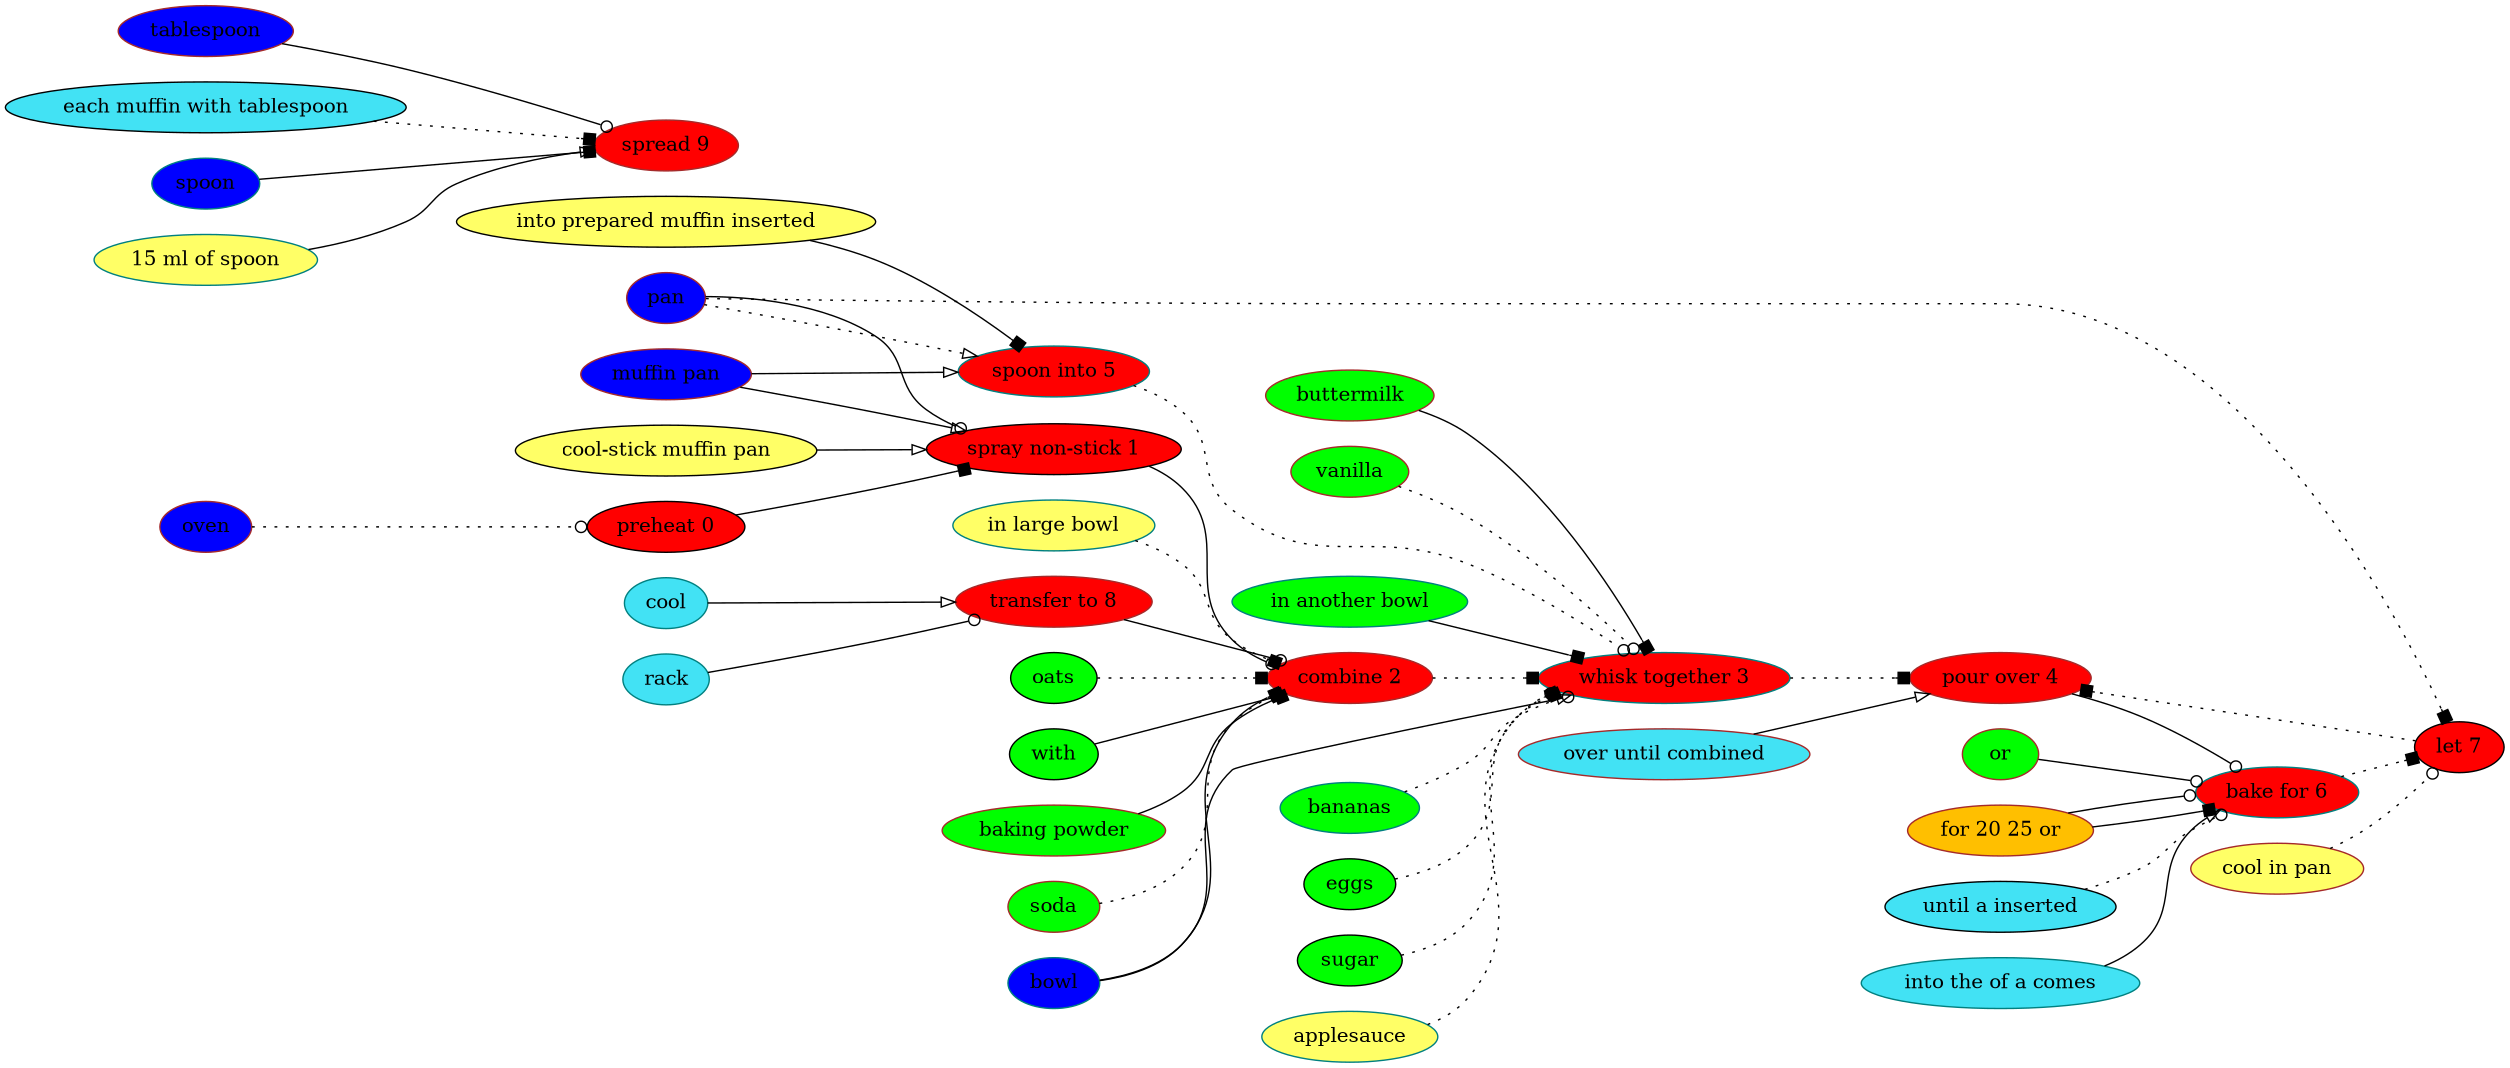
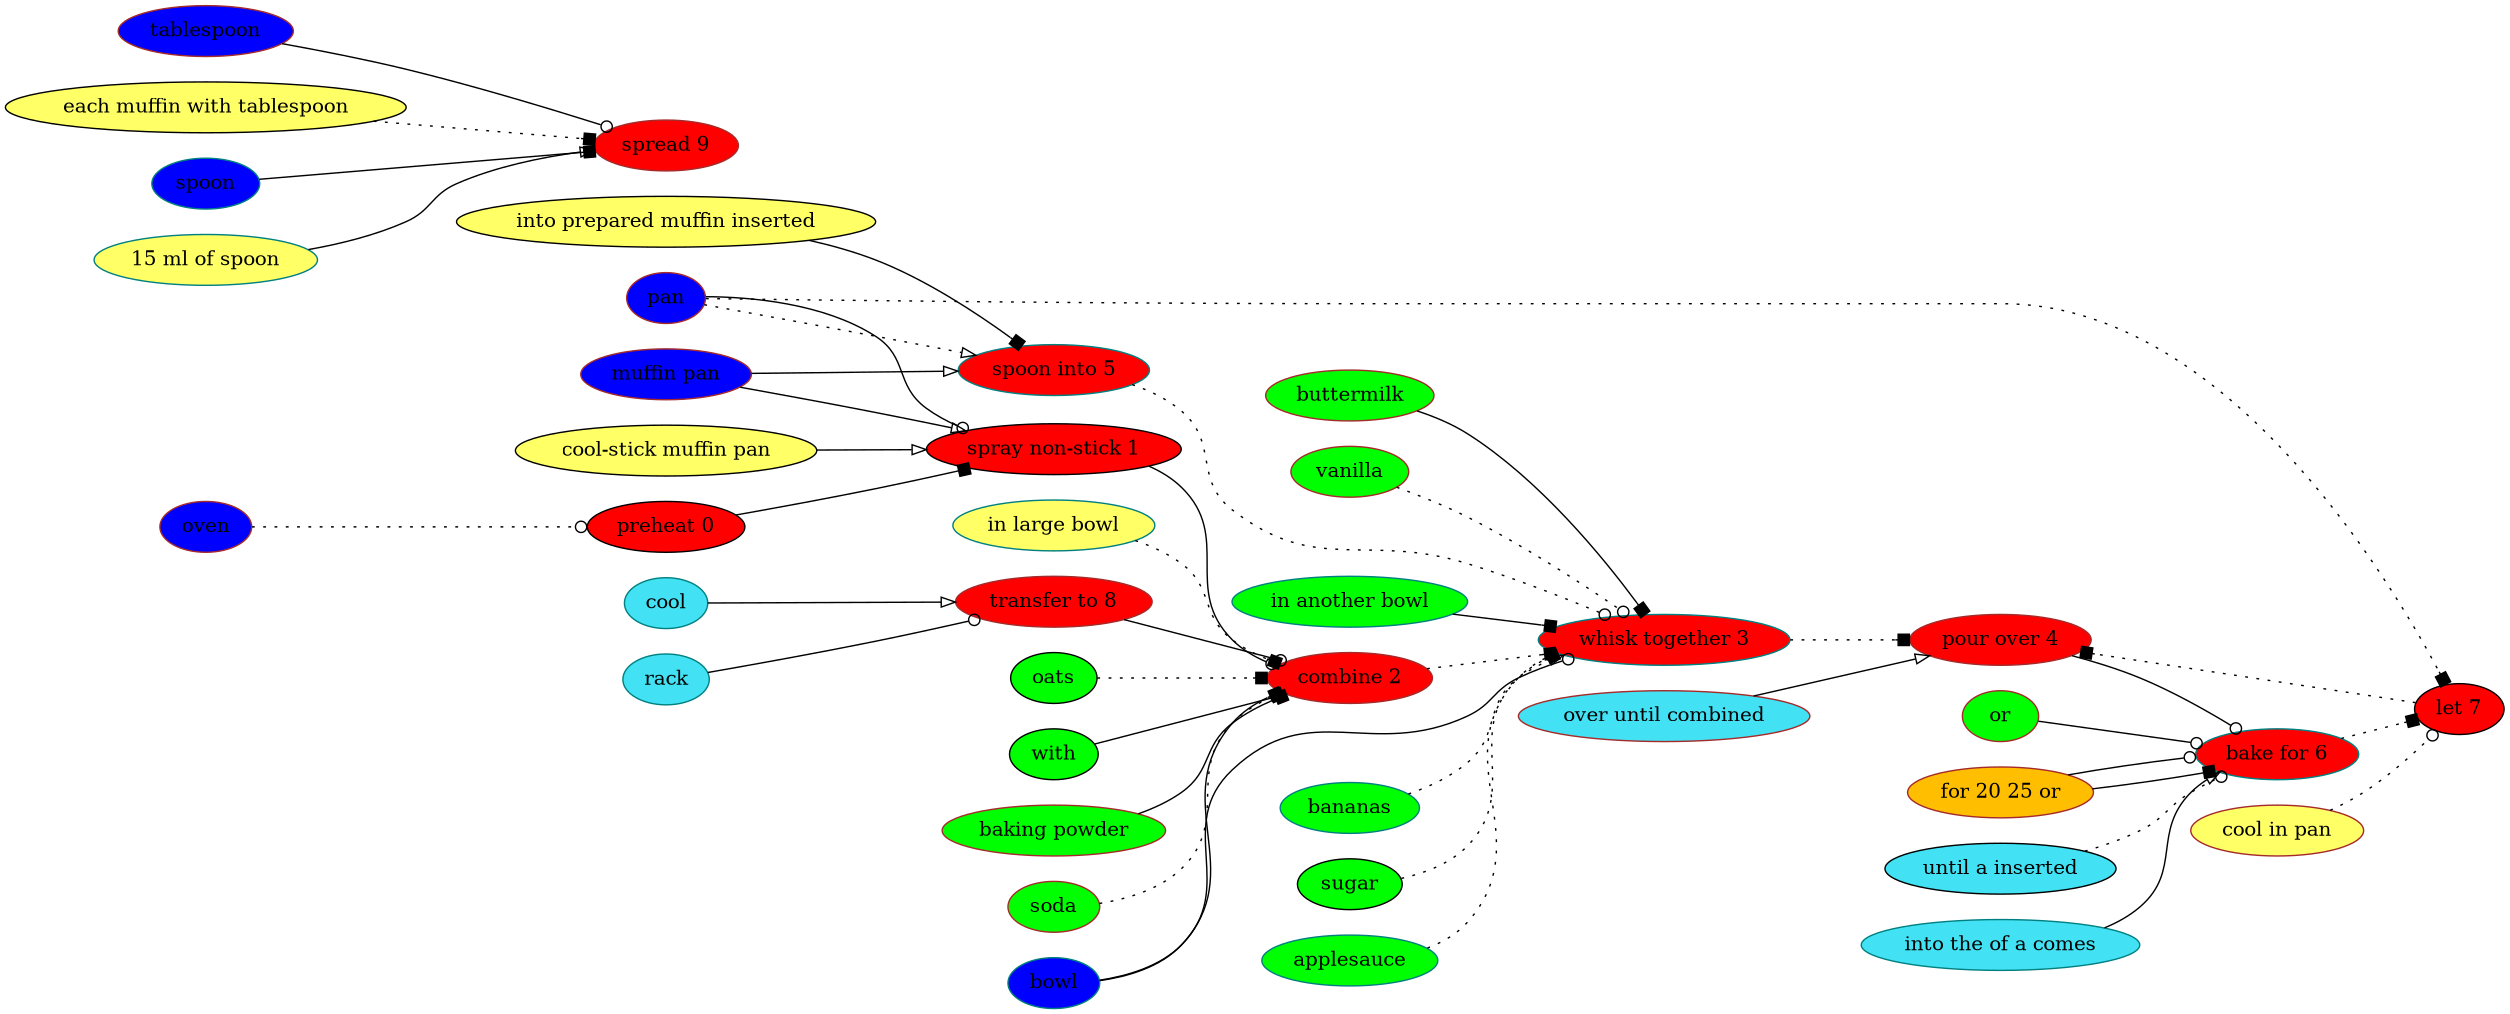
  digraph {
    rankdir=LR
    node [color=brown fillcolor=green style=filled]
    edge [arrowhead=box style=solid]
    "preheat 0" [color=black fillcolor=red]
    "spray non-stick 1" [color=black fillcolor=red]
    "combine 2" [fillcolor=red]
    oven [fillcolor="#0000ff"]
    "whisk together 3" [color=teal fillcolor=red]
    "muffin pan" [fillcolor="#0000ff"]
    "spoon into 5" [color=teal fillcolor=red]
    n8 [color=black fillcolor="#ffff66" label="cool-stick muffin pan"]
    pan [fillcolor="#0000ff"]
    "let 7" [color=black fillcolor=red]
    "pour over 4" [fillcolor=red]
    oats [color=black]
    n13 [color=black label=with]
    "baking powder"
    soda
    bowl [color=teal fillcolor="#0000ff"]
    "in large bowl" [color=teal fillcolor="#ffff66"]
    "bake for 6" [color=teal fillcolor=red]
    bananas [color=teal]
-   eggs [color=black]
    sugar [color=black]
-   applesauce [color=teal fillcolor="#ffff66"]
+   applesauce [color=teal]
    buttermilk
    vanilla
    "in another bowl" [color=teal]
    "over until combined" [fillcolor="#42e2f4"]
    n27 [color=black fillcolor="#ffff66" label="into prepared muffin inserted"]
    "until a inserted" [color=black fillcolor="#42e2f4"]
    "into the of a comes" [color=teal fillcolor="#42e2f4"]
    or
    "for 20 25 or" [fillcolor="#FFBF00"]
    "cool in pan" [fillcolor="#ffff66"]
    "transfer to 8" [fillcolor=red]
    rack [color=teal fillcolor="#42e2f4"]
    cool [color=teal fillcolor="#42e2f4"]
    "spread 9" [fillcolor=red]
    tablespoon [fillcolor="#0000ff"]
-   "each muffin with tablespoon" [color=black fillcolor="#42e2f4"]
+   "each muffin with tablespoon" [color=black fillcolor="#ffff66"]
    spoon [color=teal fillcolor="#0000ff"]
    "15 ml of spoon" [color=teal fillcolor="#ffff66"]
    "preheat 0" -> "spray non-stick 1"
    "spray non-stick 1" -> "combine 2" [arrowhead=odot]
    "combine 2" -> "whisk together 3" [style=dotted]
    oven -> "preheat 0" [arrowhead=odot style=dotted]
    "whisk together 3" -> "pour over 4" [style=dotted]
    "muffin pan" -> "spray non-stick 1" [arrowhead=onormal]
    "muffin pan" -> "spoon into 5" [arrowhead=onormal]
    "spoon into 5" -> "whisk together 3" [arrowhead=odot style=dotted]
    n8 -> "spray non-stick 1" [arrowhead=onormal]
    pan -> "spray non-stick 1" [arrowhead=odot]
    pan -> "spoon into 5" [arrowhead=onormal style=dotted]
    pan -> "let 7" [style=dotted]
    "let 7" -> "pour over 4" [style=dotted]
    "pour over 4" -> "bake for 6" [arrowhead=odot]
    oats -> "combine 2" [style=dotted]
    n13 -> "combine 2" [arrowhead=onormal]
    "baking powder" -> "combine 2"
    soda -> "combine 2" [style=dotted]
    bowl -> "combine 2"
    bowl -> "whisk together 3" [arrowhead=odot]
    "in large bowl" -> "combine 2" [style=dotted]
    "bake for 6" -> "let 7" [style=dotted]
    bananas -> "whisk together 3" [arrowhead=onormal style=dotted]
-   eggs -> "whisk together 3" [style=dotted]
    sugar -> "whisk together 3" [style=dotted]
    applesauce -> "whisk together 3" [arrowhead=odot style=dotted]
    buttermilk -> "whisk together 3"
    vanilla -> "whisk together 3" [arrowhead=odot style=dotted]
    "in another bowl" -> "whisk together 3"
    "over until combined" -> "pour over 4" [arrowhead=onormal]
    n27 -> "spoon into 5"
    "until a inserted" -> "bake for 6" [arrowhead=odot style=dotted]
    "into the of a comes" -> "bake for 6" [arrowhead=onormal]
    or -> "bake for 6" [arrowhead=odot]
    "for 20 25 or" -> "bake for 6"
    "for 20 25 or" -> "bake for 6" [arrowhead=odot]
    "cool in pan" -> "let 7" [arrowhead=odot style=dotted]
    "transfer to 8" -> "combine 2" [arrowhead=odot]
    rack -> "transfer to 8" [arrowhead=odot]
    cool -> "transfer to 8" [arrowhead=onormal]
    tablespoon -> "spread 9" [arrowhead=odot]
    "each muffin with tablespoon" -> "spread 9" [style=dotted]
    spoon -> "spread 9"
    "15 ml of spoon" -> "spread 9" [arrowhead=onormal]
  }
